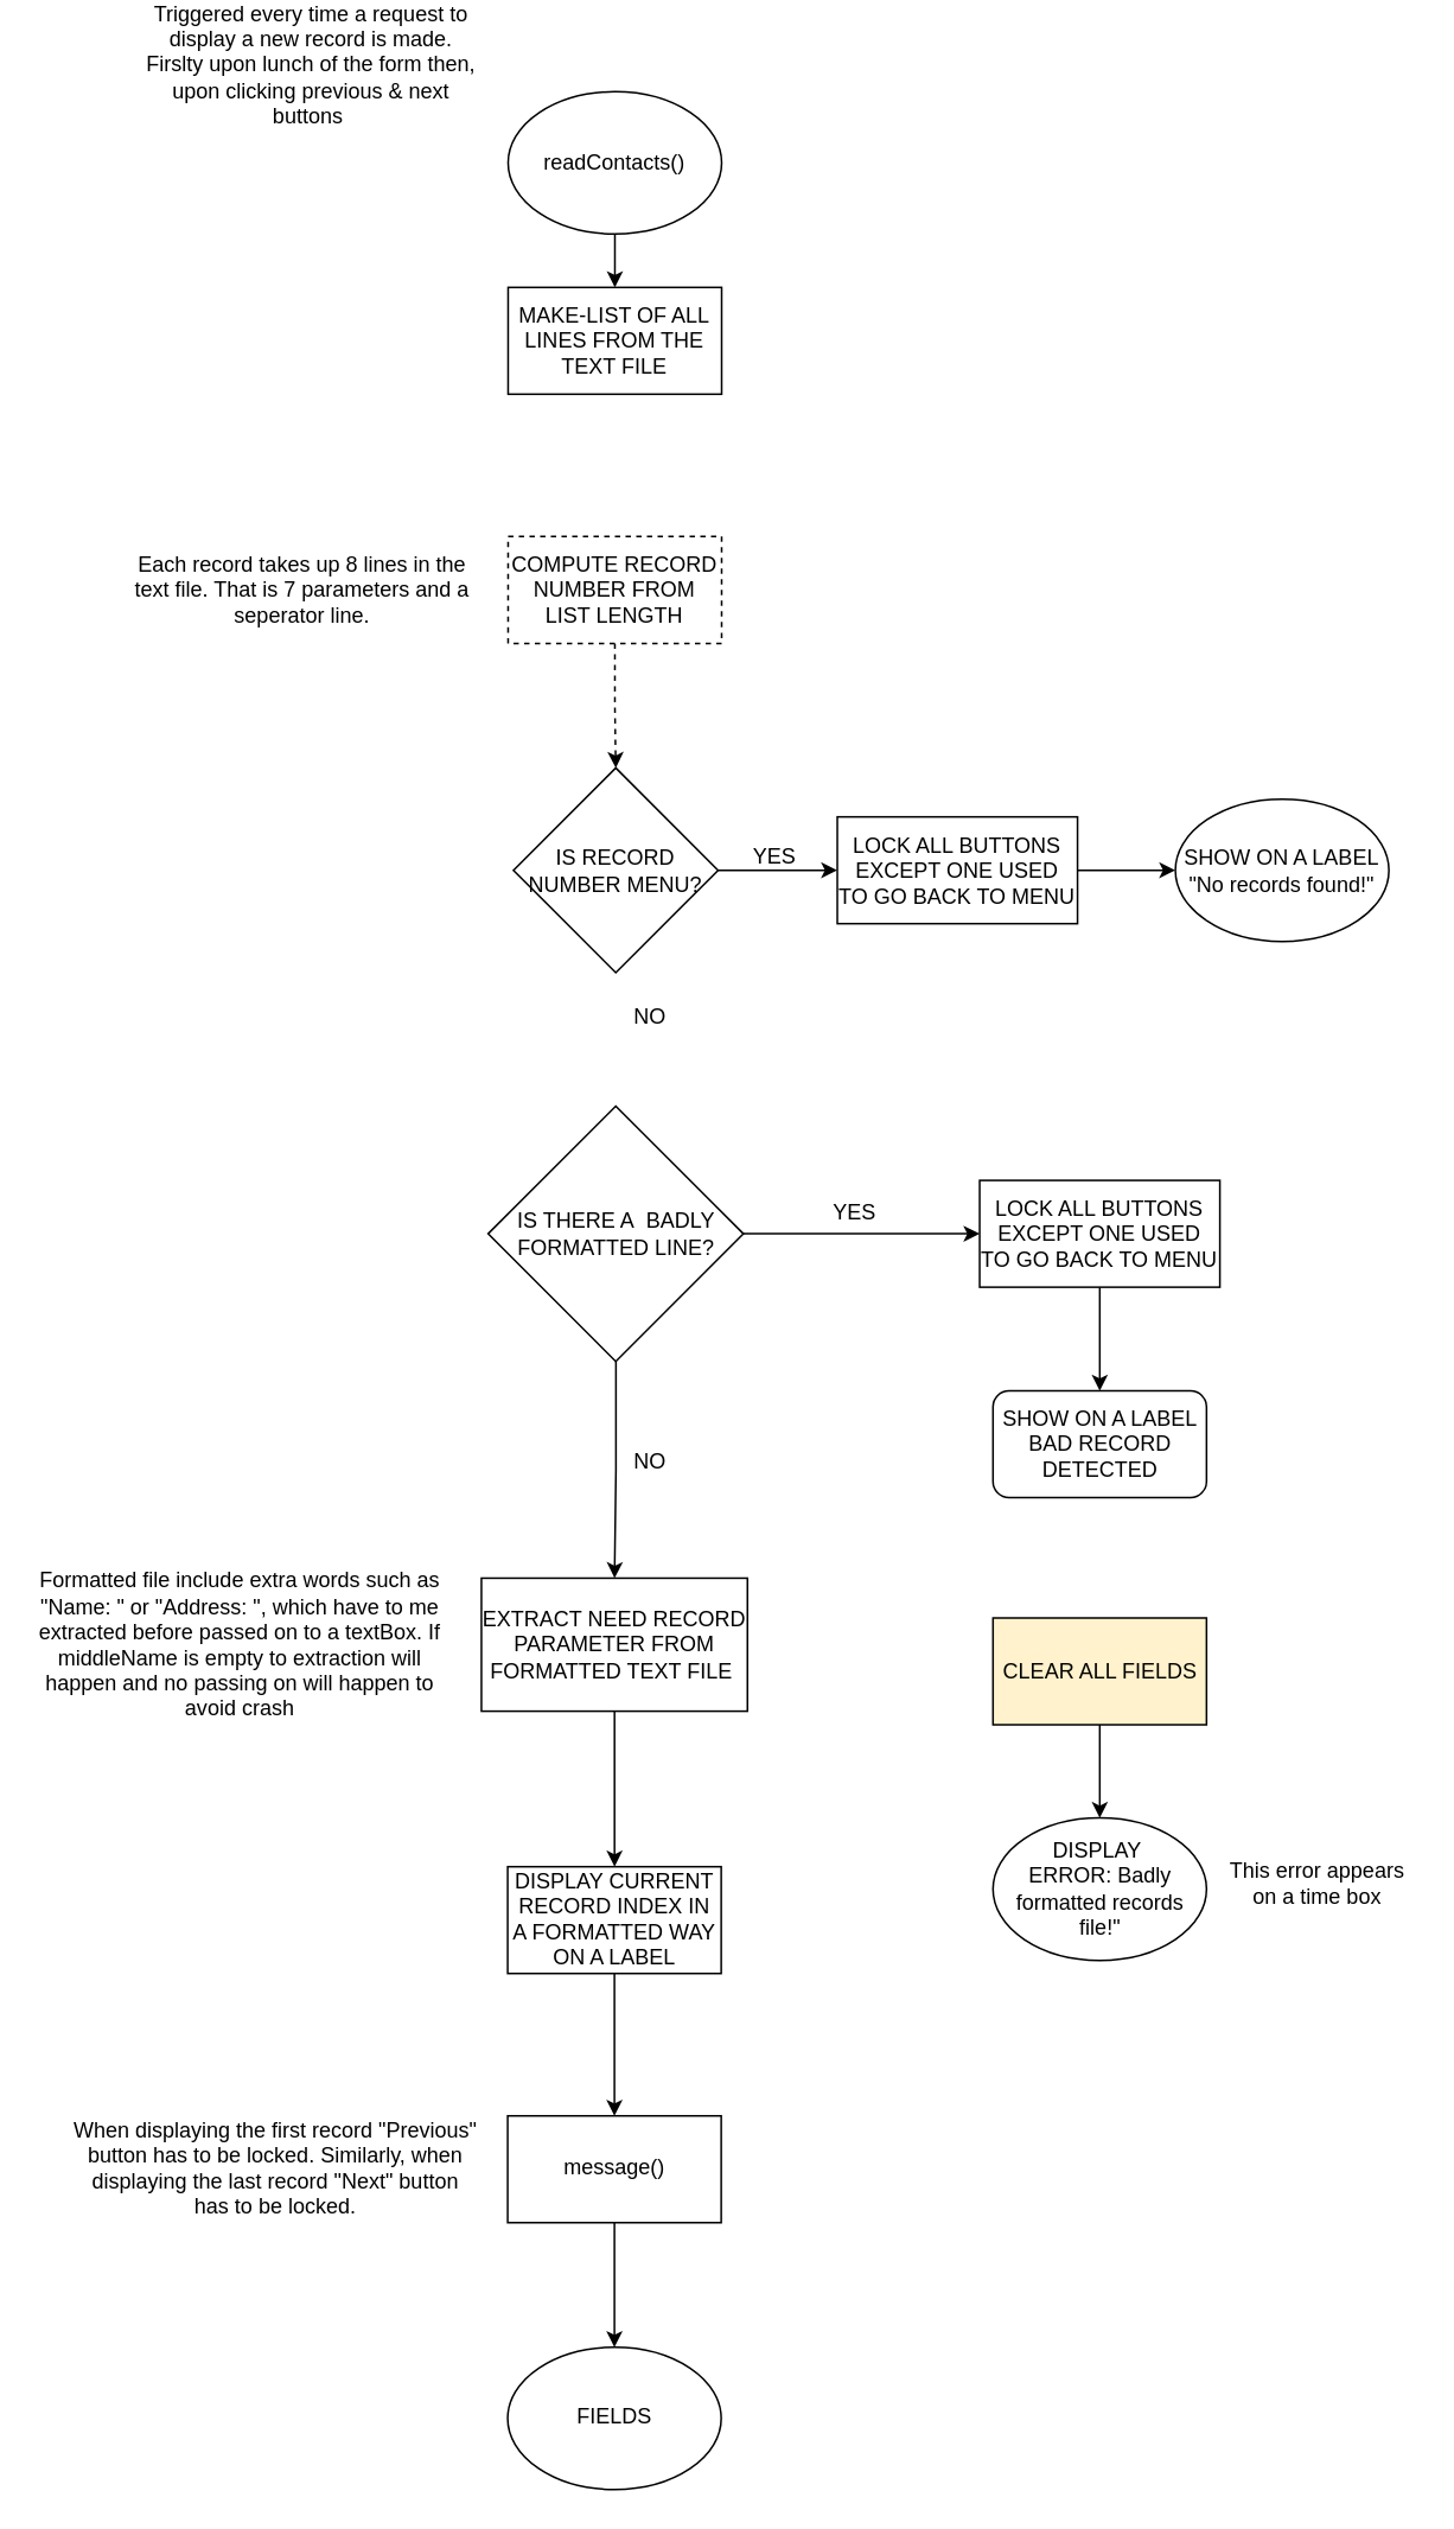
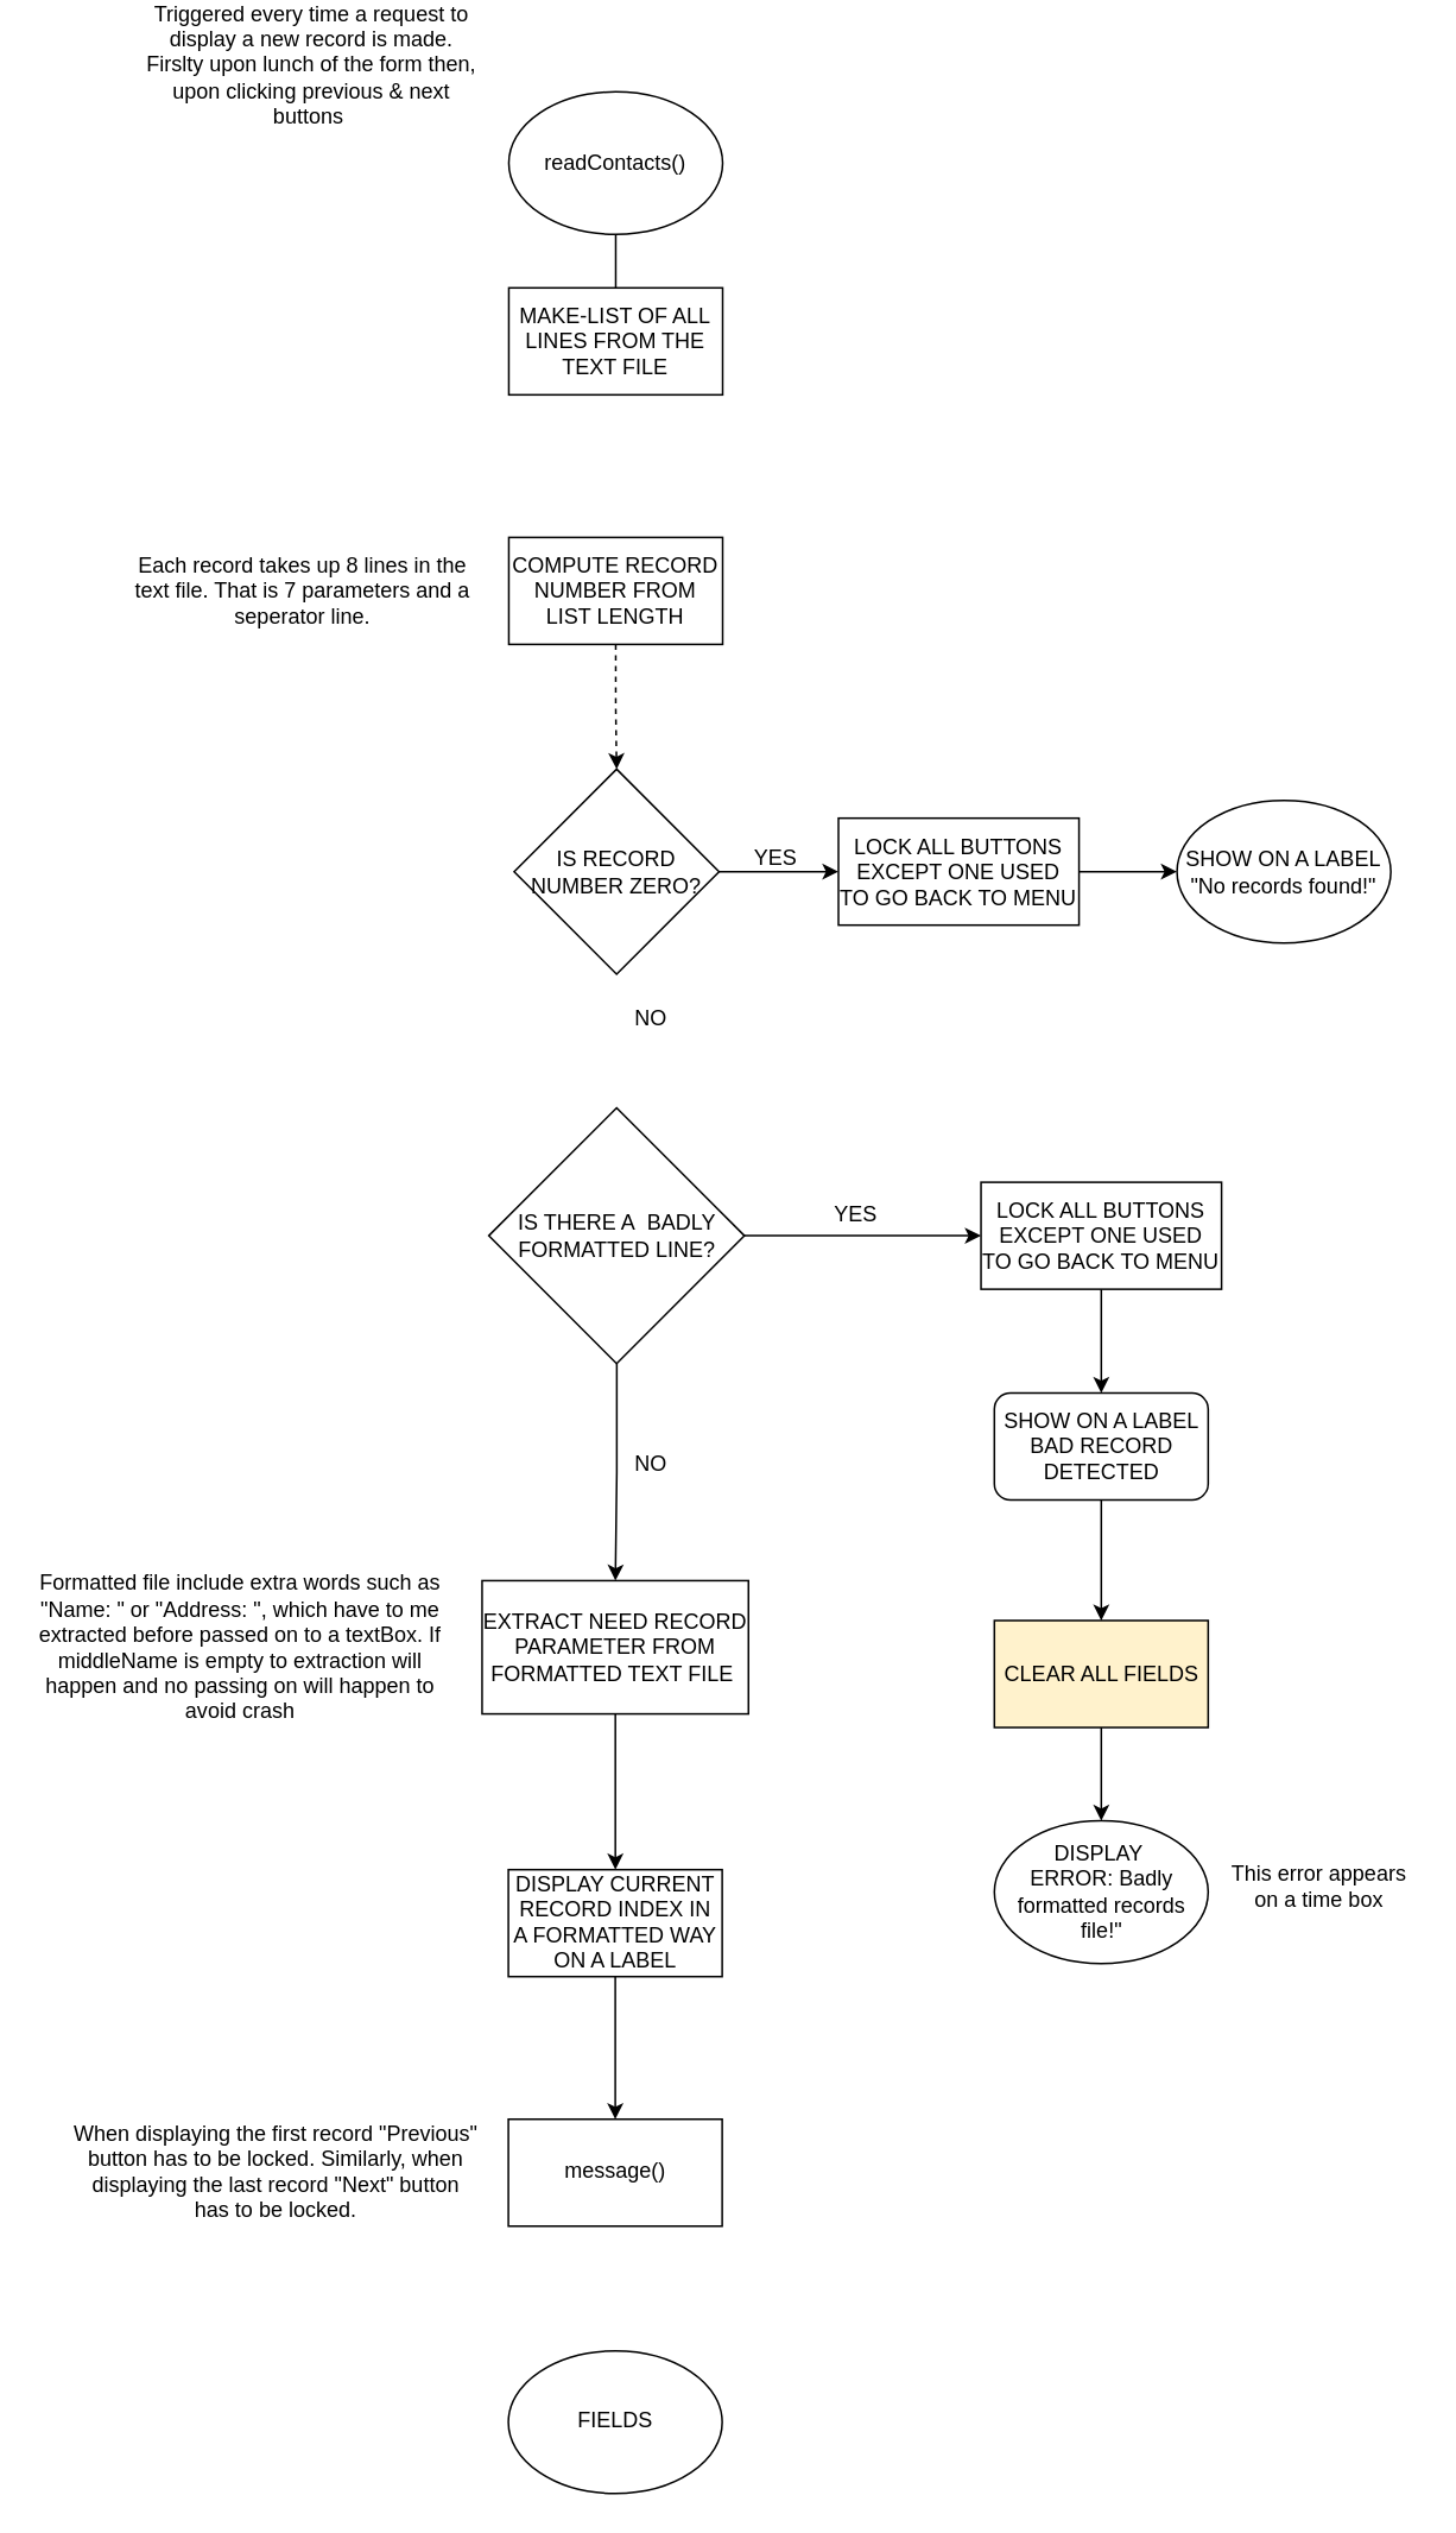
  <mxCell id="0" />
  <mxCell id="1" parent="0" />
- <mxCell id="2" value="" style="edgeStyle=orthogonalEdgeStyle;rounded=0;orthogonalLoop=1;jettySize=auto;html=1;" edge="1" parent="1" source="3" target="5"><mxGeometry relative="1" as="geometry" /></mxCell>
+ <mxCell id="2" value="" style="edgeStyle=orthogonalEdgeStyle;rounded=0;orthogonalLoop=1;jettySize=auto;html=1;endArrow=none;" edge="1" parent="1" source="3" target="5"><mxGeometry relative="1" as="geometry" /></mxCell>
  <mxCell id="3" value="readContacts()" style="ellipse;whiteSpace=wrap;html=1;" vertex="1" parent="1"><mxGeometry x="285" y="50" width="120" height="80" as="geometry" /></mxCell>
  <mxCell id="4" value="Triggered every time a request to display a new record is made. Firslty upon lunch of the form then, upon clicking previous &amp;amp; next buttons&amp;nbsp;" style="text;html=1;strokeColor=none;fillColor=none;align=center;verticalAlign=middle;whiteSpace=wrap;rounded=0;" vertex="1" parent="1"><mxGeometry x="80" y="20" width="189" height="30" as="geometry" /></mxCell>
  <mxCell id="5" value="MAKE-LIST OF ALL LINES FROM THE TEXT FILE" style="whiteSpace=wrap;html=1;" vertex="1" parent="1"><mxGeometry x="285" y="160" width="120" height="60" as="geometry" /></mxCell>
  <mxCell id="6" value="" style="edgeStyle=orthogonalEdgeStyle;rounded=0;orthogonalLoop=1;jettySize=auto;html=1;dashed=1;" edge="1" parent="1" source="7" target="9"><mxGeometry relative="1" as="geometry" /></mxCell>
- <mxCell id="7" value="COMPUTE RECORD NUMBER FROM LIST LENGTH" style="whiteSpace=wrap;html=1;dashed=1;" vertex="1" parent="1"><mxGeometry x="285" y="300" width="120" height="60" as="geometry" /></mxCell>
+ <mxCell id="7" value="COMPUTE RECORD NUMBER FROM LIST LENGTH" style="whiteSpace=wrap;html=1;" vertex="1" parent="1"><mxGeometry x="285" y="300" width="120" height="60" as="geometry" /></mxCell>
  <mxCell id="8" value="" style="edgeStyle=orthogonalEdgeStyle;rounded=0;orthogonalLoop=1;jettySize=auto;html=1;" edge="1" parent="1" source="9" target="12"><mxGeometry relative="1" as="geometry" /></mxCell>
- <mxCell id="9" value="IS RECORD NUMBER MENU?" style="rhombus;whiteSpace=wrap;html=1;" vertex="1" parent="1"><mxGeometry x="288" y="430" width="115" height="115" as="geometry" /></mxCell>
+ <mxCell id="9" value="IS RECORD NUMBER ZERO?" style="rhombus;whiteSpace=wrap;html=1;" vertex="1" parent="1"><mxGeometry x="288" y="430" width="115" height="115" as="geometry" /></mxCell>
  <mxCell id="10" value="SHOW ON A LABEL&lt;br&gt;&quot;No records found!&quot;" style="ellipse;whiteSpace=wrap;html=1;" vertex="1" parent="1"><mxGeometry x="660" y="447.5" width="120" height="80" as="geometry" /></mxCell>
  <mxCell id="11" style="edgeStyle=orthogonalEdgeStyle;rounded=0;orthogonalLoop=1;jettySize=auto;html=1;exitX=1;exitY=0.5;exitDx=0;exitDy=0;entryX=0;entryY=0.5;entryDx=0;entryDy=0;" edge="1" parent="1" source="12" target="10"><mxGeometry relative="1" as="geometry" /></mxCell>
  <mxCell id="12" value="LOCK ALL BUTTONS EXCEPT ONE USED TO GO BACK TO MENU" style="whiteSpace=wrap;html=1;" vertex="1" parent="1"><mxGeometry x="470" y="457.5" width="135" height="60" as="geometry" /></mxCell>
  <mxCell id="13" value="YES" style="text;html=1;strokeColor=none;fillColor=none;align=center;verticalAlign=middle;whiteSpace=wrap;rounded=0;" vertex="1" parent="1"><mxGeometry x="415" y="470" width="40" height="20" as="geometry" /></mxCell>
  <mxCell id="14" style="edgeStyle=orthogonalEdgeStyle;rounded=0;orthogonalLoop=1;jettySize=auto;html=1;exitX=1;exitY=0.5;exitDx=0;exitDy=0;entryX=0;entryY=0.5;entryDx=0;entryDy=0;" edge="1" parent="1" source="16" target="19"><mxGeometry relative="1" as="geometry" /></mxCell>
  <mxCell id="15" value="" style="edgeStyle=orthogonalEdgeStyle;rounded=0;orthogonalLoop=1;jettySize=auto;html=1;" edge="1" parent="1" source="16" target="23"><mxGeometry relative="1" as="geometry" /></mxCell>
  <mxCell id="16" value="IS THERE A&amp;nbsp; BADLY FORMATTED LINE?" style="rhombus;whiteSpace=wrap;html=1;" vertex="1" parent="1"><mxGeometry x="273.75" y="620" width="143.5" height="143.5" as="geometry" /></mxCell>
  <mxCell id="17" value="NO" style="text;html=1;strokeColor=none;fillColor=none;align=center;verticalAlign=middle;whiteSpace=wrap;rounded=0;" vertex="1" parent="1"><mxGeometry x="345" y="560" width="40" height="20" as="geometry" /></mxCell>
  <mxCell id="18" style="edgeStyle=orthogonalEdgeStyle;rounded=0;orthogonalLoop=1;jettySize=auto;html=1;exitX=0.5;exitY=1;exitDx=0;exitDy=0;entryX=0.5;entryY=0;entryDx=0;entryDy=0;" edge="1" parent="1" source="19" target="32"><mxGeometry relative="1" as="geometry" /></mxCell>
  <mxCell id="19" value="LOCK ALL BUTTONS EXCEPT ONE USED TO GO BACK TO MENU" style="whiteSpace=wrap;html=1;" vertex="1" parent="1"><mxGeometry x="550" y="661.75" width="135" height="60" as="geometry" /></mxCell>
  <mxCell id="20" value="Each record takes up 8 lines in the text file. That is 7 parameters and a seperator line." style="text;html=1;strokeColor=none;fillColor=none;align=center;verticalAlign=middle;whiteSpace=wrap;rounded=0;" vertex="1" parent="1"><mxGeometry x="70" y="315" width="199" height="30" as="geometry" /></mxCell>
  <mxCell id="21" value="YES" style="text;html=1;strokeColor=none;fillColor=none;align=center;verticalAlign=middle;whiteSpace=wrap;rounded=0;" vertex="1" parent="1"><mxGeometry x="460" y="670" width="40" height="20" as="geometry" /></mxCell>
  <mxCell id="22" value="" style="edgeStyle=orthogonalEdgeStyle;rounded=0;orthogonalLoop=1;jettySize=auto;html=1;" edge="1" parent="1" source="23" target="26"><mxGeometry relative="1" as="geometry" /></mxCell>
  <mxCell id="23" value="EXTRACT NEED RECORD PARAMETER FROM FORMATTED TEXT FILE&amp;nbsp;" style="whiteSpace=wrap;html=1;" vertex="1" parent="1"><mxGeometry x="270" y="885.25" width="149.5" height="74.75" as="geometry" /></mxCell>
  <mxCell id="24" value="Formatted file include extra words such as &quot;Name: &quot; or &quot;Address: &quot;, which have to me extracted before passed on to a textBox. If middleName is empty to extraction will happen and no passing on will happen to avoid crash" style="text;html=1;strokeColor=none;fillColor=none;align=center;verticalAlign=middle;whiteSpace=wrap;rounded=0;" vertex="1" parent="1"><mxGeometry x="20" y="907.62" width="229" height="30" as="geometry" /></mxCell>
  <mxCell id="25" value="" style="edgeStyle=orthogonalEdgeStyle;rounded=0;orthogonalLoop=1;jettySize=auto;html=1;" edge="1" parent="1" source="26" target="28"><mxGeometry relative="1" as="geometry" /></mxCell>
  <mxCell id="26" value="DISPLAY CURRENT RECORD INDEX IN A FORMATTED WAY ON A LABEL" style="whiteSpace=wrap;html=1;" vertex="1" parent="1"><mxGeometry x="284.75" y="1047.375" width="120" height="60" as="geometry" /></mxCell>
- <mxCell id="27" value="" style="edgeStyle=orthogonalEdgeStyle;rounded=0;orthogonalLoop=1;jettySize=auto;html=1;" edge="1" parent="1" source="28" target="29"><mxGeometry relative="1" as="geometry" /></mxCell>
  <mxCell id="28" value="message()" style="whiteSpace=wrap;html=1;" vertex="1" parent="1"><mxGeometry x="284.75" y="1187.375" width="120" height="60" as="geometry" /></mxCell>
  <mxCell id="29" value="FIELDS" style="ellipse;whiteSpace=wrap;html=1;" vertex="1" parent="1"><mxGeometry x="284.75" y="1317.375" width="120" height="80" as="geometry" /></mxCell>
  <mxCell id="30" value="When displaying the first record &quot;Previous&quot; button has to be locked. Similarly, when displaying the last record &quot;Next&quot; button has to be locked." style="text;html=1;strokeColor=none;fillColor=none;align=center;verticalAlign=middle;whiteSpace=wrap;rounded=0;" vertex="1" parent="1"><mxGeometry x="40" y="1202.37" width="229" height="30" as="geometry" /></mxCell>
+ <mxCell id="31" style="edgeStyle=orthogonalEdgeStyle;rounded=0;orthogonalLoop=1;jettySize=auto;html=1;exitX=0.5;exitY=1;exitDx=0;exitDy=0;entryX=0.5;entryY=0;entryDx=0;entryDy=0;" edge="1" parent="1" source="32" target="34"><mxGeometry relative="1" as="geometry" /></mxCell>
  <mxCell id="32" value="SHOW ON A LABEL&lt;br&gt;BAD RECORD DETECTED" style="whiteSpace=wrap;html=1;rounded=1;" vertex="1" parent="1"><mxGeometry x="557.5" y="780" width="120" height="60" as="geometry" /></mxCell>
  <mxCell id="33" style="edgeStyle=orthogonalEdgeStyle;rounded=0;orthogonalLoop=1;jettySize=auto;html=1;exitX=0.5;exitY=1;exitDx=0;exitDy=0;entryX=0.5;entryY=0;entryDx=0;entryDy=0;" edge="1" parent="1" source="34" target="35"><mxGeometry relative="1" as="geometry" /></mxCell>
  <mxCell id="34" value="CLEAR ALL FIELDS" style="whiteSpace=wrap;html=1;fillColor=#fff2cc;" vertex="1" parent="1"><mxGeometry x="557.5" y="907.62" width="120" height="60" as="geometry" /></mxCell>
  <mxCell id="35" value="&lt;span&gt;DISPLAY&amp;nbsp;&lt;/span&gt;&lt;br&gt;&lt;span&gt;ERROR:&amp;nbsp;&lt;/span&gt;Badly formatted records file!&quot;" style="ellipse;whiteSpace=wrap;html=1;" vertex="1" parent="1"><mxGeometry x="557.5" y="1020" width="120" height="80" as="geometry" /></mxCell>
  <mxCell id="36" value="This error appears on a time box" style="text;html=1;strokeColor=none;fillColor=none;align=center;verticalAlign=middle;whiteSpace=wrap;rounded=0;" vertex="1" parent="1"><mxGeometry x="685" y="1047.37" width="110" height="20" as="geometry" /></mxCell>
  <mxCell id="37" value="NO" style="text;html=1;strokeColor=none;fillColor=none;align=center;verticalAlign=middle;whiteSpace=wrap;rounded=0;" vertex="1" parent="1"><mxGeometry x="345" y="810" width="40" height="20" as="geometry" /></mxCell>
